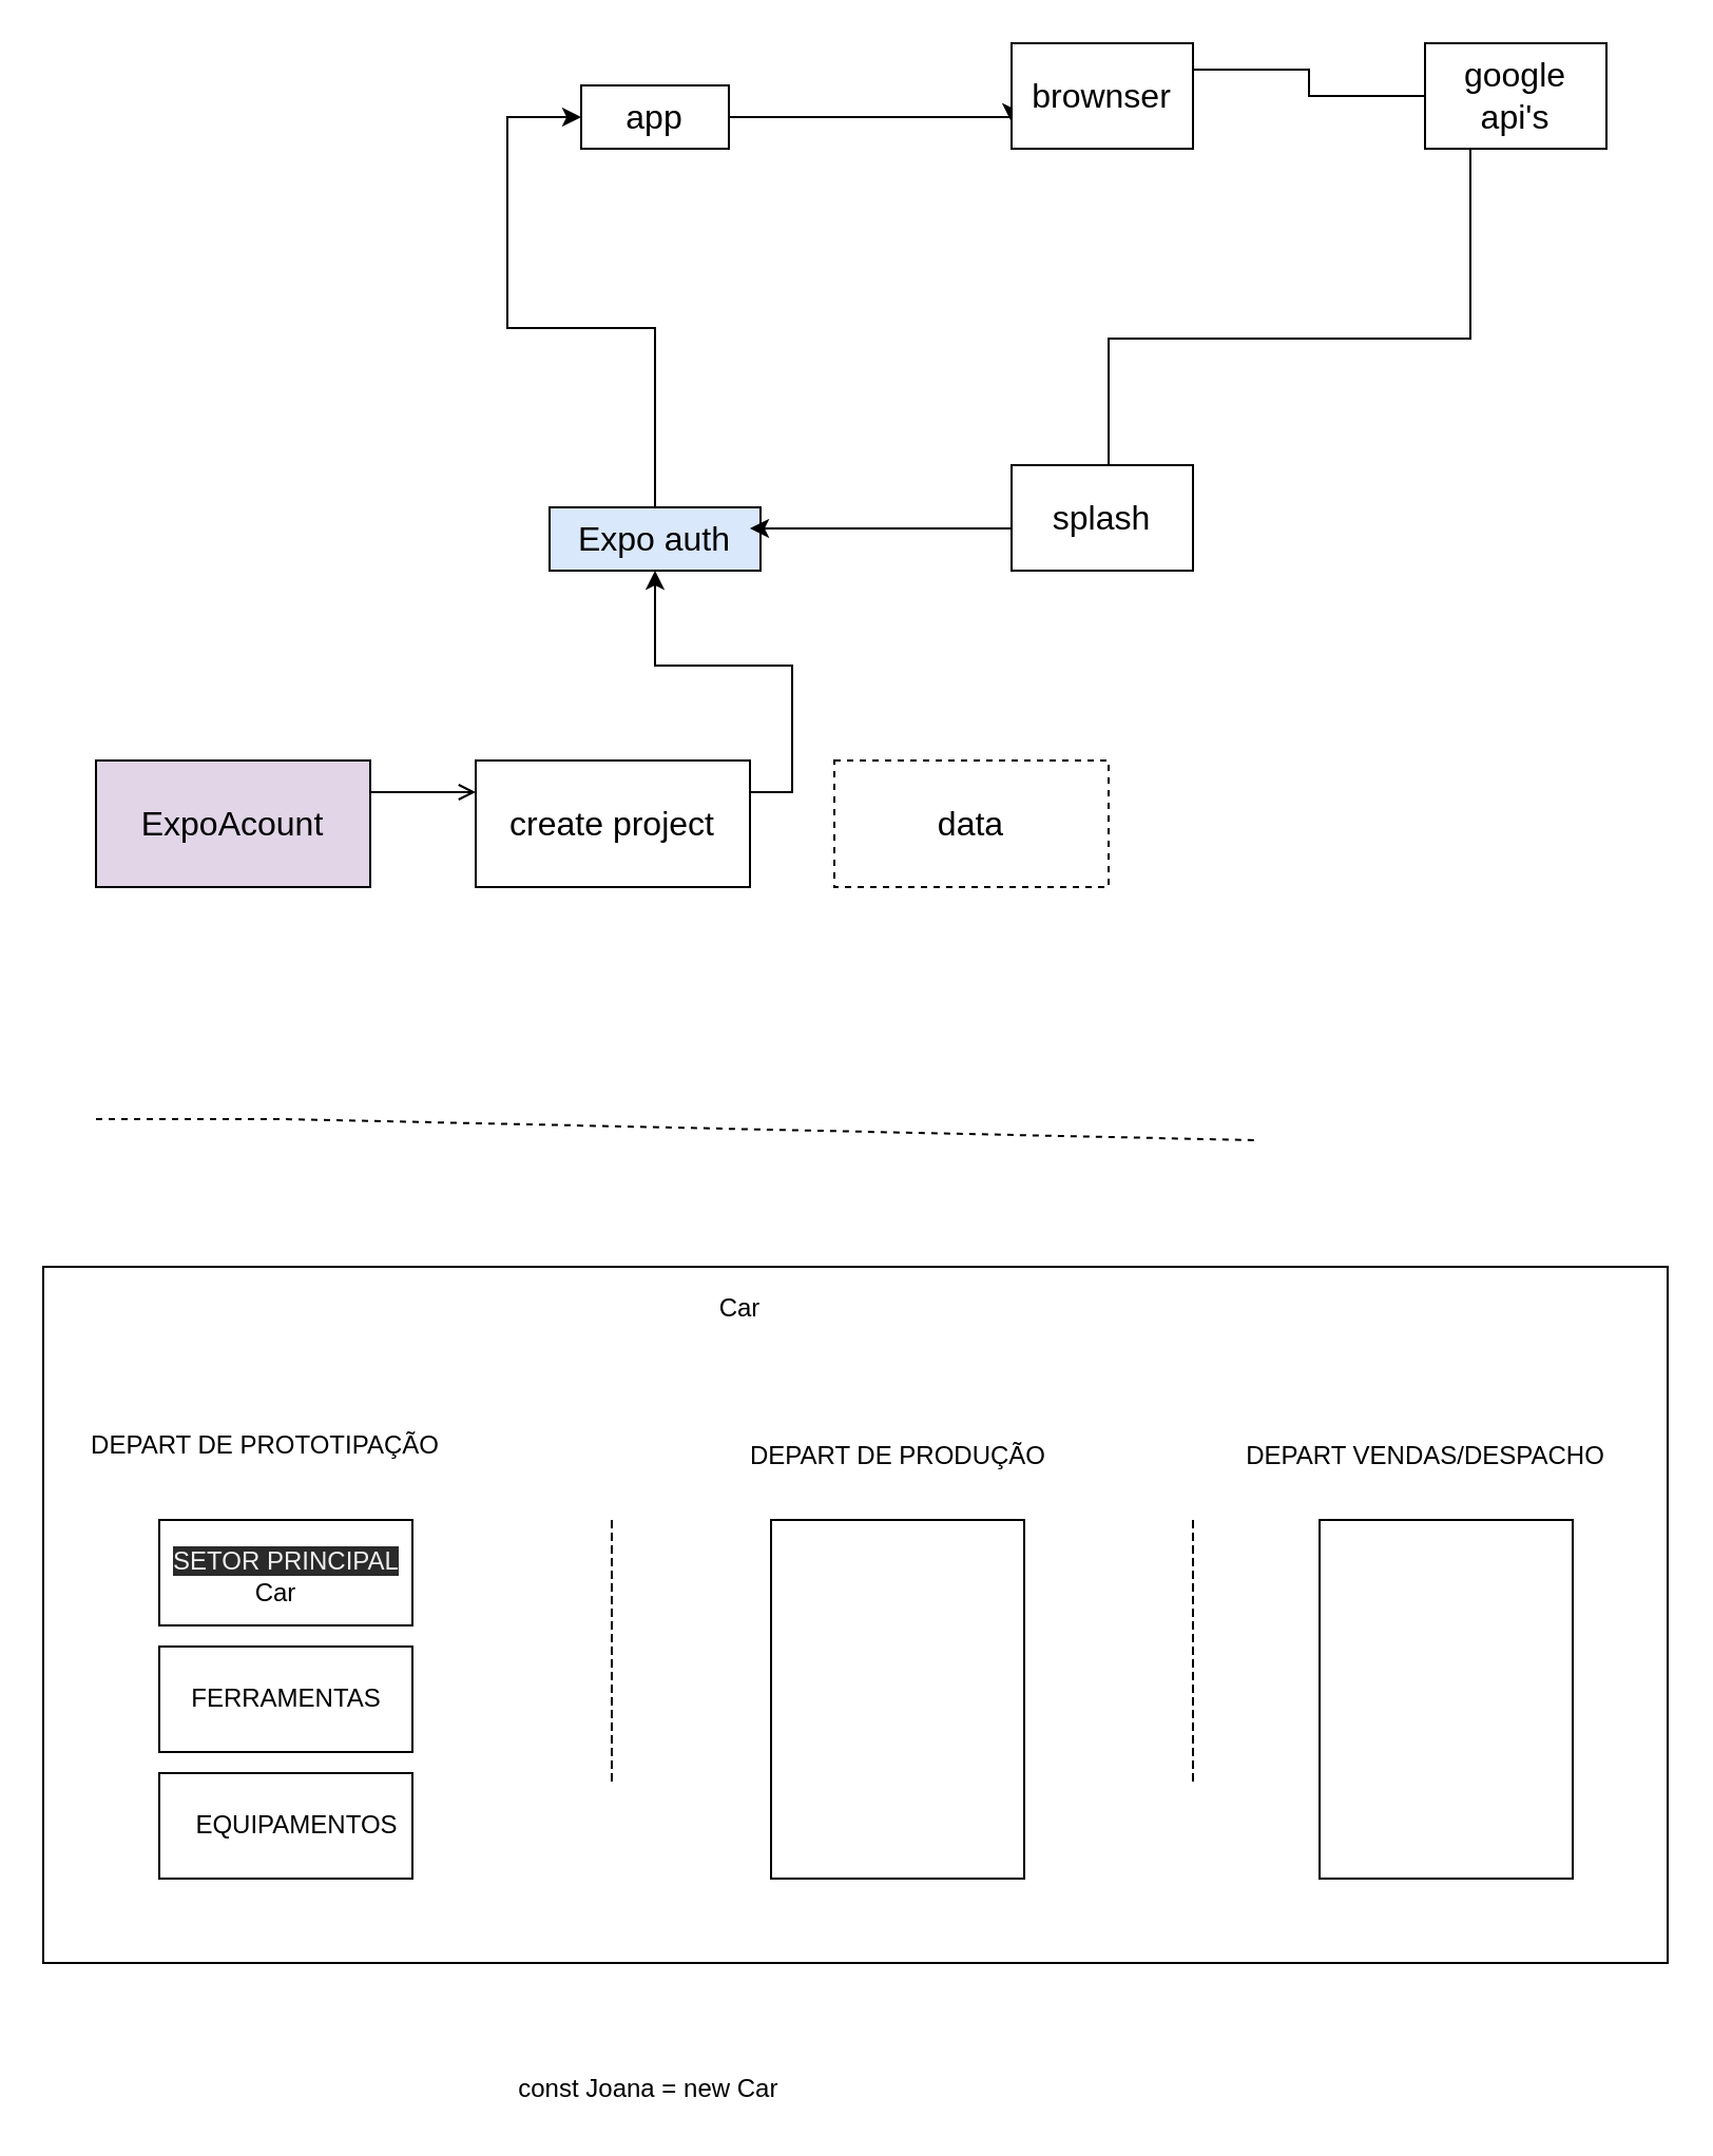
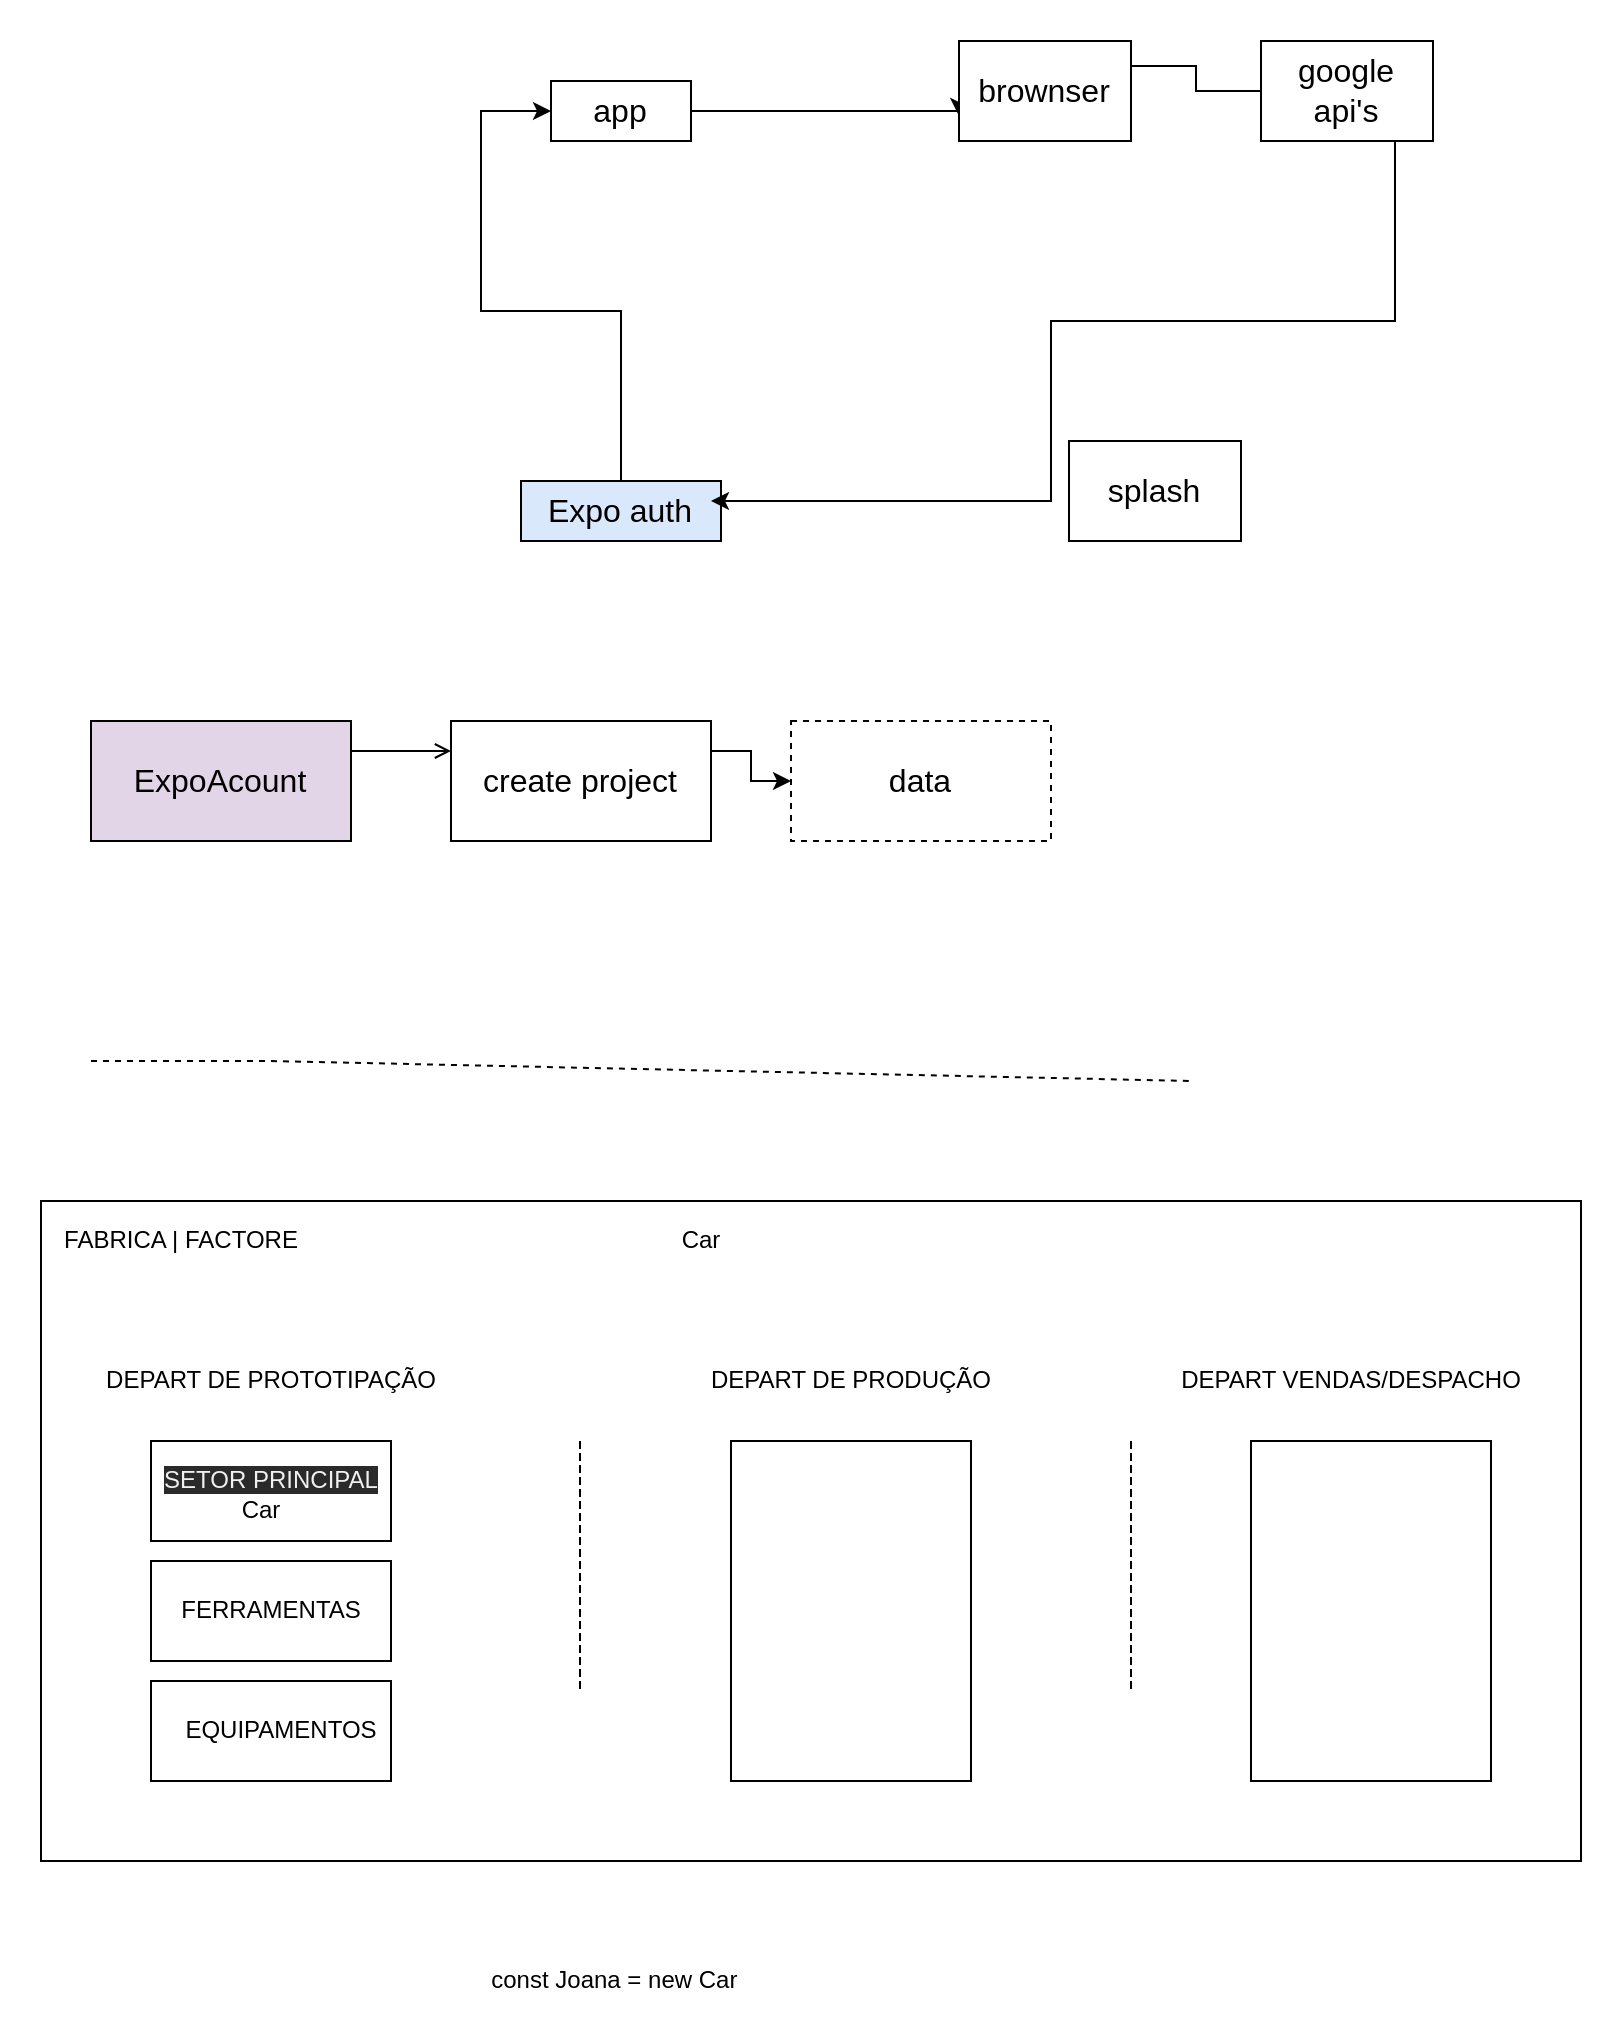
  <mxCell id="0" />
  <mxCell id="1" parent="0" />
  <mxCell id="2" style="edgeStyle=orthogonalEdgeStyle;rounded=0;orthogonalLoop=1;jettySize=auto;html=1;exitX=1;exitY=0.75;exitDx=0;exitDy=0;entryX=0;entryY=0.75;entryDx=0;entryDy=0;fontSize=16;fontColor=#FFFFFF;" parent="1" source="3" target="5" edge="1"><mxGeometry relative="1" as="geometry"><Array as="points"><mxPoint x="345" y="55" /><mxPoint x="479" y="55" /></Array></mxGeometry></mxCell>
  <mxCell id="3" value="app" style="rounded=0;whiteSpace=wrap;html=1;fontSize=16;" parent="1" vertex="1"><mxGeometry x="275" y="40" width="70" height="30" as="geometry" /></mxCell>
  <mxCell id="4" style="edgeStyle=orthogonalEdgeStyle;rounded=0;orthogonalLoop=1;jettySize=auto;html=1;exitX=1;exitY=0.25;exitDx=0;exitDy=0;fontSize=16;fontColor=#FFFFFF;endArrow=none;" parent="1" source="5" target="9" edge="1"><mxGeometry relative="1" as="geometry" /></mxCell>
  <mxCell id="5" value="&lt;font style=&quot;font-size: 16px&quot;&gt;brownser&lt;/font&gt;" style="rounded=0;whiteSpace=wrap;html=1;" parent="1" vertex="1"><mxGeometry x="479" y="20" width="86" height="50" as="geometry" /></mxCell>
  <mxCell id="6" style="edgeStyle=orthogonalEdgeStyle;rounded=0;orthogonalLoop=1;jettySize=auto;html=1;entryX=0;entryY=0.5;entryDx=0;entryDy=0;fontSize=16;fontColor=#FFFFFF;" parent="1" source="7" target="3" edge="1"><mxGeometry relative="1" as="geometry" /></mxCell>
  <mxCell id="7" value="Expo auth" style="rounded=0;whiteSpace=wrap;html=1;fontSize=16;fillColor=#dae8fc;" parent="1" vertex="1"><mxGeometry x="260" y="240" width="100" height="30" as="geometry" /></mxCell>
  <mxCell id="8" style="edgeStyle=orthogonalEdgeStyle;rounded=0;orthogonalLoop=1;jettySize=auto;html=1;exitX=0.25;exitY=1;exitDx=0;exitDy=0;fontSize=16;fontColor=#FFFFFF;" parent="1" source="9" edge="1"><mxGeometry relative="1" as="geometry"><mxPoint x="355" y="250" as="targetPoint" /><Array as="points"><mxPoint x="697" y="160" /><mxPoint x="525" y="160" /><mxPoint x="525" y="250" /></Array></mxGeometry></mxCell>
- <mxCell id="9" value="&lt;font style=&quot;font-size: 16px&quot;&gt;google api's&lt;/font&gt;" style="rounded=0;whiteSpace=wrap;html=1;" parent="1" vertex="1"><mxGeometry x="675" y="20" width="86" height="50" as="geometry" /></mxCell>
+ <mxCell id="9" value="&lt;font style=&quot;font-size: 16px&quot;&gt;google api's&lt;/font&gt;" style="rounded=0;whiteSpace=wrap;html=1;" parent="1" vertex="1"><mxGeometry x="630" y="20" width="86" height="50" as="geometry" /></mxCell>
  <mxCell id="10" style="edgeStyle=orthogonalEdgeStyle;rounded=0;orthogonalLoop=1;jettySize=auto;html=1;exitX=1;exitY=0.25;exitDx=0;exitDy=0;entryX=0;entryY=0.25;entryDx=0;entryDy=0;fontSize=16;fontColor=#FFFFFF;endArrow=open;" parent="1" source="11" target="13" edge="1"><mxGeometry relative="1" as="geometry" /></mxCell>
  <mxCell id="11" value="&lt;font style=&quot;font-size: 16px&quot;&gt;ExpoAcount&lt;/font&gt;" style="rounded=0;whiteSpace=wrap;html=1;fillColor=#e1d5e7;" parent="1" vertex="1"><mxGeometry x="45" y="360" width="130" height="60" as="geometry" /></mxCell>
- <mxCell id="12" style="edgeStyle=orthogonalEdgeStyle;rounded=0;orthogonalLoop=1;jettySize=auto;html=1;exitX=1;exitY=0.25;exitDx=0;exitDy=0;fontSize=16;fontColor=#FFFFFF;" parent="1" source="13" target="7" edge="1"><mxGeometry relative="1" as="geometry" /></mxCell>
+ <mxCell id="12" style="edgeStyle=orthogonalEdgeStyle;rounded=0;orthogonalLoop=1;jettySize=auto;html=1;exitX=1;exitY=0.25;exitDx=0;exitDy=0;fontSize=16;fontColor=#FFFFFF;" parent="1" source="13" target="14" edge="1"><mxGeometry relative="1" as="geometry" /></mxCell>
  <mxCell id="13" value="&lt;span style=&quot;font-size: 16px&quot;&gt;create project&lt;/span&gt;" style="rounded=0;whiteSpace=wrap;html=1;" parent="1" vertex="1"><mxGeometry x="225" y="360" width="130" height="60" as="geometry" /></mxCell>
  <mxCell id="14" value="&lt;span style=&quot;font-size: 16px&quot;&gt;data&lt;/span&gt;" style="rounded=0;whiteSpace=wrap;html=1;dashed=1;" parent="1" vertex="1"><mxGeometry x="395" y="360" width="130" height="60" as="geometry" /></mxCell>
- <mxCell id="15" value="&lt;font style=&quot;font-size: 16px&quot;&gt;splash&lt;/font&gt;" style="rounded=0;whiteSpace=wrap;html=1;" parent="1" vertex="1"><mxGeometry x="479" y="220" width="86" height="50" as="geometry" /></mxCell>
+ <mxCell id="15" value="&lt;font style=&quot;font-size: 16px&quot;&gt;splash&lt;/font&gt;" style="rounded=0;whiteSpace=wrap;html=1;" parent="1" vertex="1"><mxGeometry x="534" y="220" width="86" height="50" as="geometry" /></mxCell>
  <mxCell id="16" value="" style="whiteSpace=wrap;html=1;direction=south;" vertex="1" parent="1"><mxGeometry x="20" y="600" width="770" height="330" as="geometry" /></mxCell>
- <mxCell id="18" value="DEPART DE PROTOTIPAÇÃO" style="text;html=1;resizable=0;autosize=1;align=center;verticalAlign=middle;points=[];fillColor=none;strokeColor=none;rounded=0;" vertex="1" parent="1"><mxGeometry x="35" y="675" width="180" height="20" as="geometry" /></mxCell>
+ <mxCell id="17" value="FABRICA | FACTORE" style="text;html=1;resizable=0;autosize=1;align=center;verticalAlign=middle;points=[];fillColor=none;strokeColor=none;rounded=0;" vertex="1" parent="1"><mxGeometry x="25" y="610" width="130" height="20" as="geometry" /></mxCell>
+ <mxCell id="18" value="DEPART DE PROTOTIPAÇÃO" style="text;html=1;resizable=0;autosize=1;align=center;verticalAlign=middle;points=[];fillColor=none;strokeColor=none;rounded=0;" vertex="1" parent="1"><mxGeometry x="45" y="680" width="180" height="20" as="geometry" /></mxCell>
  <mxCell id="19" value="DEPART DE PRODUÇÃO" style="text;html=1;resizable=0;autosize=1;align=center;verticalAlign=middle;points=[];fillColor=none;strokeColor=none;rounded=0;" vertex="1" parent="1"><mxGeometry x="345" y="680" width="160" height="20" as="geometry" /></mxCell>
  <mxCell id="20" value="" style="whiteSpace=wrap;html=1;" vertex="1" parent="1"><mxGeometry x="75" y="720" width="120" height="50" as="geometry" /></mxCell>
  <mxCell id="21" value="" style="whiteSpace=wrap;html=1;" vertex="1" parent="1"><mxGeometry x="365" y="720" width="120" height="170" as="geometry" /></mxCell>
  <mxCell id="22" value="" style="endArrow=none;dashed=1;html=1;" edge="1" parent="1"><mxGeometry width="50" height="50" relative="1" as="geometry"><mxPoint x="45" y="530" as="sourcePoint" /><mxPoint x="595" y="540" as="targetPoint" /><Array as="points"><mxPoint x="135" y="530" /></Array></mxGeometry></mxCell>
  <mxCell id="23" value="" style="endArrow=none;dashed=1;html=1;" edge="1" parent="1"><mxGeometry width="50" height="50" relative="1" as="geometry"><mxPoint x="289.5" y="720" as="sourcePoint" /><mxPoint x="289.5" y="720" as="targetPoint" /><Array as="points"><mxPoint x="289.5" y="850" /><mxPoint x="289.5" y="720" /></Array></mxGeometry></mxCell>
  <mxCell id="24" value="" style="endArrow=none;dashed=1;html=1;" edge="1" parent="1"><mxGeometry width="50" height="50" relative="1" as="geometry"><mxPoint x="565" y="720" as="sourcePoint" /><mxPoint x="565" y="720" as="targetPoint" /><Array as="points"><mxPoint x="565" y="850" /><mxPoint x="565" y="720" /></Array></mxGeometry></mxCell>
  <mxCell id="25" value="DEPART VENDAS/DESPACHO" style="text;html=1;resizable=0;autosize=1;align=center;verticalAlign=middle;points=[];fillColor=none;strokeColor=none;rounded=0;" vertex="1" parent="1"><mxGeometry x="580" y="680" width="190" height="20" as="geometry" /></mxCell>
  <mxCell id="26" value="" style="whiteSpace=wrap;html=1;" vertex="1" parent="1"><mxGeometry x="75" y="780" width="120" height="50" as="geometry" /></mxCell>
  <mxCell id="27" value="" style="whiteSpace=wrap;html=1;" vertex="1" parent="1"><mxGeometry x="75" y="840" width="120" height="50" as="geometry" /></mxCell>
  <mxCell id="28" value="&#10;&#10;&lt;span style=&quot;color: rgb(240, 240, 240); font-family: helvetica; font-size: 12px; font-style: normal; font-weight: 400; letter-spacing: normal; text-align: center; text-indent: 0px; text-transform: none; word-spacing: 0px; background-color: rgb(42, 42, 42); display: inline; float: none;&quot;&gt;SETOR PRINCIPAL&lt;/span&gt;&#10;&#10;" style="text;html=1;resizable=0;autosize=1;align=center;verticalAlign=middle;points=[];fillColor=none;strokeColor=none;rounded=0;" vertex="1" parent="1"><mxGeometry x="75" y="710" width="120" height="60" as="geometry" /></mxCell>
  <mxCell id="29" value="FERRAMENTAS" style="text;html=1;resizable=0;autosize=1;align=center;verticalAlign=middle;points=[];fillColor=none;strokeColor=none;rounded=0;" vertex="1" parent="1"><mxGeometry x="80" y="795" width="110" height="20" as="geometry" /></mxCell>
  <mxCell id="30" value="EQUIPAMENTOS" style="text;html=1;resizable=0;autosize=1;align=center;verticalAlign=middle;points=[];fillColor=none;strokeColor=none;rounded=0;" vertex="1" parent="1"><mxGeometry x="85" y="855" width="110" height="20" as="geometry" /></mxCell>
  <mxCell id="31" value="&amp;nbsp;const Joana = new Car" style="text;html=1;resizable=0;autosize=1;align=center;verticalAlign=middle;points=[];fillColor=none;strokeColor=none;rounded=0;" vertex="1" parent="1"><mxGeometry x="235" y="980" width="140" height="20" as="geometry" /></mxCell>
  <mxCell id="32" value="" style="whiteSpace=wrap;html=1;" vertex="1" parent="1"><mxGeometry x="625" y="720" width="120" height="170" as="geometry" /></mxCell>
  <mxCell id="33" value="Car" style="text;html=1;resizable=0;autosize=1;align=center;verticalAlign=middle;points=[];fillColor=none;strokeColor=none;rounded=0;" vertex="1" parent="1"><mxGeometry x="335" y="610" width="30" height="20" as="geometry" /></mxCell>
  <mxCell id="34" value="&lt;br&gt;&lt;br&gt;&lt;font face=&quot;helvetica&quot;&gt;Car&lt;/font&gt;" style="text;html=1;resizable=0;autosize=1;align=center;verticalAlign=middle;points=[];fillColor=none;strokeColor=none;rounded=0;" vertex="1" parent="1"><mxGeometry x="115" y="715" width="30" height="50" as="geometry" /></mxCell>
